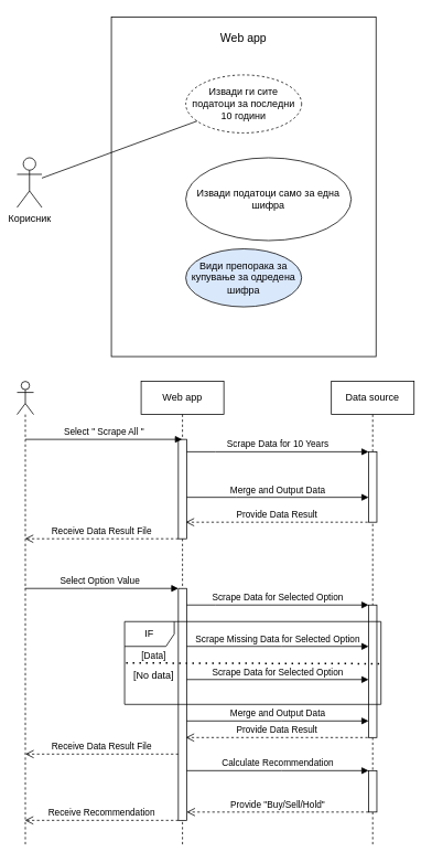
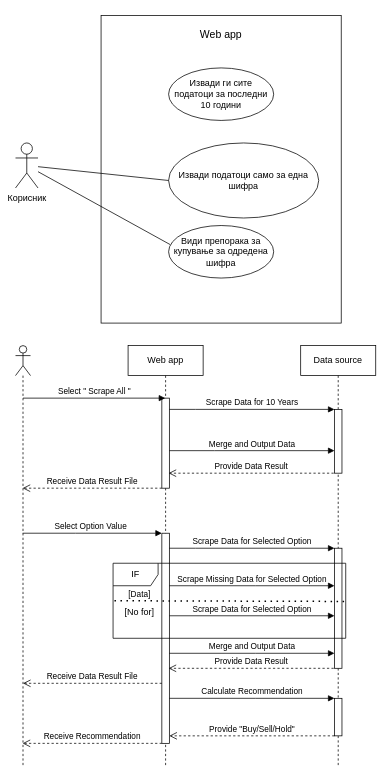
  <mxCell id="0" />
  <mxCell id="1" parent="0" />
  <mxCell id="2" value="Корисник" style="shape=umlActor;verticalLabelPosition=bottom;verticalAlign=top;html=1;" vertex="1" parent="1"><mxGeometry x="20" y="190" width="30" height="60" as="geometry" /></mxCell>
  <mxCell id="3" value="" style="rounded=0;whiteSpace=wrap;html=1;" vertex="1" parent="1"><mxGeometry x="134" y="20" width="320" height="410" as="geometry" /></mxCell>
- <mxCell id="4" value="Извади ги сите податоци за последни 10 години" style="ellipse;whiteSpace=wrap;html=1;dashed=1;" vertex="1" parent="1"><mxGeometry x="224" y="90" width="140" height="70" as="geometry" /></mxCell>
+ <mxCell id="4" value="Извади ги сите податоци за последни 10 години" style="ellipse;whiteSpace=wrap;html=1;" vertex="1" parent="1"><mxGeometry x="224" y="90" width="140" height="70" as="geometry" /></mxCell>
  <mxCell id="5" value="&lt;font style=&quot;font-size: 14px;&quot;&gt;Web app&lt;/font&gt;" style="text;html=1;align=center;verticalAlign=middle;whiteSpace=wrap;rounded=0;" vertex="1" parent="1"><mxGeometry x="264" y="30" width="60" height="30" as="geometry" /></mxCell>
  <mxCell id="6" value="Извади податоци само за една шифра" style="ellipse;whiteSpace=wrap;html=1;" vertex="1" parent="1"><mxGeometry x="224" y="190" width="200" height="100" as="geometry" /></mxCell>
- <mxCell id="7" value="Види препорака за купување за одредена шифра" style="ellipse;whiteSpace=wrap;html=1;fillColor=#dae8fc;" vertex="1" parent="1"><mxGeometry x="224" y="300" width="140" height="70" as="geometry" /></mxCell>
- <mxCell id="9" value="" style="endArrow=none;html=1;rounded=0;" edge="1" parent="1" source="2" target="4"><mxGeometry width="50" height="50" relative="1" as="geometry"><mxPoint x="70" y="260" as="sourcePoint" /><mxPoint x="110" y="220" as="targetPoint" /></mxGeometry></mxCell>
+ <mxCell id="7" value="Види препорака за купување за одредена шифра" style="ellipse;whiteSpace=wrap;html=1;" vertex="1" parent="1"><mxGeometry x="224" y="300" width="140" height="70" as="geometry" /></mxCell>
+ <mxCell id="8" value="" style="endArrow=none;html=1;rounded=0;entryX=0;entryY=0.5;entryDx=0;entryDy=0;" edge="1" parent="1" source="2" target="6"><mxGeometry width="50" height="50" relative="1" as="geometry"><mxPoint x="40" y="150" as="sourcePoint" /><mxPoint x="235" y="141" as="targetPoint" /></mxGeometry></mxCell>
+ <mxCell id="9" value="" style="endArrow=none;html=1;rounded=0;entryX=0.015;entryY=0.363;entryDx=0;entryDy=0;entryPerimeter=0;" edge="1" parent="1" source="2" target="7"><mxGeometry width="50" height="50" relative="1" as="geometry"><mxPoint x="70" y="260" as="sourcePoint" /><mxPoint x="110" y="220" as="targetPoint" /></mxGeometry></mxCell>
  <mxCell id="10" value="" style="shape=umlLifeline;perimeter=lifelinePerimeter;whiteSpace=wrap;html=1;container=1;dropTarget=0;collapsible=0;recursiveResize=0;outlineConnect=0;portConstraint=eastwest;newEdgeStyle={&quot;curved&quot;:0,&quot;rounded&quot;:0};participant=umlActor;" vertex="1" parent="1"><mxGeometry x="20" y="460" width="20" height="560" as="geometry" /></mxCell>
  <mxCell id="11" value="Web app" style="shape=umlLifeline;perimeter=lifelinePerimeter;whiteSpace=wrap;html=1;container=1;dropTarget=0;collapsible=0;recursiveResize=0;outlineConnect=0;portConstraint=eastwest;newEdgeStyle={&quot;curved&quot;:0,&quot;rounded&quot;:0};" vertex="1" parent="1"><mxGeometry x="170" y="460" width="100" height="560" as="geometry" /></mxCell>
  <mxCell id="12" value="" style="html=1;points=[[0,0,0,0,5],[0,1,0,0,-5],[1,0,0,0,5],[1,1,0,0,-5]];perimeter=orthogonalPerimeter;outlineConnect=0;targetShapes=umlLifeline;portConstraint=eastwest;newEdgeStyle={&quot;curved&quot;:0,&quot;rounded&quot;:0};" vertex="1" parent="11"><mxGeometry x="45" y="70" width="10" height="120" as="geometry" /></mxCell>
  <mxCell id="13" value="" style="html=1;points=[[0,0,0,0,5],[0,1,0,0,-5],[1,0,0,0,5],[1,1,0,0,-5]];perimeter=orthogonalPerimeter;outlineConnect=0;targetShapes=umlLifeline;portConstraint=eastwest;newEdgeStyle={&quot;curved&quot;:0,&quot;rounded&quot;:0};" vertex="1" parent="11"><mxGeometry x="45" y="250" width="10" height="280" as="geometry" /></mxCell>
  <mxCell id="14" value="Data source" style="shape=umlLifeline;perimeter=lifelinePerimeter;whiteSpace=wrap;html=1;container=1;dropTarget=0;collapsible=0;recursiveResize=0;outlineConnect=0;portConstraint=eastwest;newEdgeStyle={&quot;curved&quot;:0,&quot;rounded&quot;:0};" vertex="1" parent="1"><mxGeometry x="400" y="460" width="100" height="560" as="geometry" /></mxCell>
  <mxCell id="15" value="" style="html=1;points=[[0,0,0,0,5],[0,1,0,0,-5],[1,0,0,0,5],[1,1,0,0,-5]];perimeter=orthogonalPerimeter;outlineConnect=0;targetShapes=umlLifeline;portConstraint=eastwest;newEdgeStyle={&quot;curved&quot;:0,&quot;rounded&quot;:0};" vertex="1" parent="14"><mxGeometry x="45" y="85" width="10" height="85" as="geometry" /></mxCell>
  <mxCell id="16" value="" style="html=1;points=[[0,0,0,0,5],[0,1,0,0,-5],[1,0,0,0,5],[1,1,0,0,-5]];perimeter=orthogonalPerimeter;outlineConnect=0;targetShapes=umlLifeline;portConstraint=eastwest;newEdgeStyle={&quot;curved&quot;:0,&quot;rounded&quot;:0};" vertex="1" parent="14"><mxGeometry x="45" y="270" width="10" height="160" as="geometry" /></mxCell>
  <mxCell id="17" value="" style="html=1;points=[[0,0,0,0,5],[0,1,0,0,-5],[1,0,0,0,5],[1,1,0,0,-5]];perimeter=orthogonalPerimeter;outlineConnect=0;targetShapes=umlLifeline;portConstraint=eastwest;newEdgeStyle={&quot;curved&quot;:0,&quot;rounded&quot;:0};" vertex="1" parent="14"><mxGeometry x="45" y="470" width="10" height="50" as="geometry" /></mxCell>
  <mxCell id="18" value="Select &quot; Scrape All &quot;" style="html=1;verticalAlign=bottom;endArrow=block;curved=0;rounded=0;" edge="1" parent="1" target="11"><mxGeometry width="80" relative="1" as="geometry"><mxPoint x="30" y="530" as="sourcePoint" /><mxPoint x="110" y="530" as="targetPoint" /></mxGeometry></mxCell>
  <mxCell id="19" value="Scrape Data for 10 Years" style="html=1;verticalAlign=bottom;endArrow=block;curved=0;rounded=0;" edge="1" parent="1" source="12" target="15"><mxGeometry width="80" relative="1" as="geometry"><mxPoint x="200" y="545" as="sourcePoint" /><mxPoint x="373.5" y="545" as="targetPoint" /><Array as="points"><mxPoint x="260" y="545" /></Array></mxGeometry></mxCell>
  <mxCell id="20" value="Merge and Output Data" style="html=1;verticalAlign=bottom;endArrow=block;curved=0;rounded=0;" edge="1" parent="1" source="12" target="15"><mxGeometry width="80" relative="1" as="geometry"><mxPoint x="210" y="600" as="sourcePoint" /><mxPoint x="374" y="600" as="targetPoint" /><Array as="points"><mxPoint x="285" y="600" /></Array></mxGeometry></mxCell>
  <mxCell id="21" value="Provide Data Result" style="html=1;verticalAlign=bottom;endArrow=open;dashed=1;endSize=8;curved=0;rounded=0;" edge="1" parent="1"><mxGeometry relative="1" as="geometry"><mxPoint x="444" y="630" as="sourcePoint" /><mxPoint x="224" y="630" as="targetPoint" /></mxGeometry></mxCell>
  <mxCell id="22" value="Receive Data Result File" style="html=1;verticalAlign=bottom;endArrow=open;dashed=1;endSize=8;curved=0;rounded=0;" edge="1" parent="1" source="12" target="10"><mxGeometry relative="1" as="geometry"><mxPoint x="200" y="650" as="sourcePoint" /><mxPoint x="120" y="650" as="targetPoint" /><Array as="points"><mxPoint x="130" y="650" /></Array></mxGeometry></mxCell>
  <mxCell id="23" value="Select Option Value" style="html=1;verticalAlign=bottom;endArrow=block;curved=0;rounded=0;" edge="1" parent="1" source="10" target="13"><mxGeometry x="-0.027" width="80" relative="1" as="geometry"><mxPoint x="30" y="680" as="sourcePoint" /><mxPoint x="110" y="680" as="targetPoint" /><Array as="points"><mxPoint x="30" y="710" /><mxPoint x="100" y="710" /></Array><mxPoint as="offset" /></mxGeometry></mxCell>
  <mxCell id="24" value="Scrape Data for Selected Option" style="html=1;verticalAlign=bottom;endArrow=block;curved=0;rounded=0;" edge="1" parent="1" source="13" target="16"><mxGeometry width="80" relative="1" as="geometry"><mxPoint x="210" y="690" as="sourcePoint" /><mxPoint x="290" y="690" as="targetPoint" /><Array as="points"><mxPoint x="260" y="730" /></Array></mxGeometry></mxCell>
  <mxCell id="25" value="IF" style="shape=umlFrame;whiteSpace=wrap;html=1;pointerEvents=0;width=60;height=30;" vertex="1" parent="1"><mxGeometry x="150" y="750" width="310" height="100" as="geometry" /></mxCell>
  <mxCell id="26" value="" style="endArrow=none;dashed=1;html=1;dashPattern=1 3;strokeWidth=2;rounded=0;entryX=0.994;entryY=0.607;entryDx=0;entryDy=0;entryPerimeter=0;exitX=0.006;exitY=0.598;exitDx=0;exitDy=0;exitPerimeter=0;" edge="1" parent="1"><mxGeometry width="50" height="50" relative="1" as="geometry"><mxPoint x="151.86" y="800" as="sourcePoint" /><mxPoint x="458.14" y="800.9" as="targetPoint" /></mxGeometry></mxCell>
- <mxCell id="27" value="[No data]" style="text;html=1;align=center;verticalAlign=middle;resizable=0;points=[];autosize=1;strokeColor=none;fillColor=none;" vertex="1" parent="1"><mxGeometry x="150" y="800" width="70" height="30" as="geometry" /></mxCell>
+ <mxCell id="27" value="[No for]" style="text;html=1;align=center;verticalAlign=middle;resizable=0;points=[];autosize=1;strokeColor=none;fillColor=none;" vertex="1" parent="1"><mxGeometry x="150" y="800" width="70" height="30" as="geometry" /></mxCell>
  <mxCell id="28" value="&lt;font style=&quot;font-size: 11px;&quot;&gt;[Data]&lt;/font&gt;" style="text;html=1;align=center;verticalAlign=bottom;resizable=0;points=[];autosize=1;strokeColor=none;fillColor=none;" vertex="1" parent="1"><mxGeometry x="160" y="770" width="50" height="30" as="geometry" /></mxCell>
  <mxCell id="29" value="Scrape Missing Data for Selected Option" style="html=1;verticalAlign=bottom;endArrow=block;curved=0;rounded=0;" edge="1" parent="1" source="13" target="16"><mxGeometry width="80" relative="1" as="geometry"><mxPoint x="220" y="760" as="sourcePoint" /><mxPoint x="300" y="760" as="targetPoint" /><Array as="points"><mxPoint x="340" y="780" /></Array></mxGeometry></mxCell>
  <mxCell id="30" value="Scrape Data for Selected Option" style="html=1;verticalAlign=bottom;endArrow=block;curved=0;rounded=0;" edge="1" parent="1" source="13" target="16"><mxGeometry width="80" relative="1" as="geometry"><mxPoint x="234" y="830" as="sourcePoint" /><mxPoint x="454" y="830" as="targetPoint" /><Array as="points"><mxPoint x="350" y="820" /></Array></mxGeometry></mxCell>
  <mxCell id="31" value="Merge and Output Data" style="html=1;verticalAlign=bottom;endArrow=block;curved=0;rounded=0;" edge="1" parent="1" source="13" target="16"><mxGeometry width="80" relative="1" as="geometry"><mxPoint x="230" y="860" as="sourcePoint" /><mxPoint x="310" y="860" as="targetPoint" /><Array as="points"><mxPoint x="340" y="870" /></Array></mxGeometry></mxCell>
  <mxCell id="32" value="Provide Data Result" style="html=1;verticalAlign=bottom;endArrow=open;dashed=1;endSize=8;curved=0;rounded=0;" edge="1" parent="1"><mxGeometry relative="1" as="geometry"><mxPoint x="444" y="890" as="sourcePoint" /><mxPoint x="224" y="890" as="targetPoint" /></mxGeometry></mxCell>
  <mxCell id="33" value="Receive Data Result File" style="html=1;verticalAlign=bottom;endArrow=open;dashed=1;endSize=8;curved=0;rounded=0;" edge="1" parent="1"><mxGeometry relative="1" as="geometry"><mxPoint x="215" y="910" as="sourcePoint" /><mxPoint x="30" y="910" as="targetPoint" /><Array as="points"><mxPoint x="130" y="910" /></Array></mxGeometry></mxCell>
  <mxCell id="34" value="Receive Recommendation" style="html=1;verticalAlign=bottom;endArrow=open;dashed=1;endSize=8;curved=0;rounded=0;" edge="1" parent="1" source="13" target="10"><mxGeometry relative="1" as="geometry"><mxPoint x="210" y="980" as="sourcePoint" /><mxPoint x="25" y="980" as="targetPoint" /><Array as="points"><mxPoint x="130" y="990" /></Array></mxGeometry></mxCell>
  <mxCell id="35" value="Calculate Recommendation" style="html=1;verticalAlign=bottom;endArrow=block;curved=0;rounded=0;" edge="1" parent="1" source="13" target="17"><mxGeometry width="80" relative="1" as="geometry"><mxPoint x="264" y="930" as="sourcePoint" /><mxPoint x="370" y="930" as="targetPoint" /><Array as="points"><mxPoint x="340" y="930" /></Array></mxGeometry></mxCell>
  <mxCell id="36" value="Provide &quot;Buy/Sell/Hold&quot;" style="html=1;verticalAlign=bottom;endArrow=open;dashed=1;endSize=8;curved=0;rounded=0;" edge="1" parent="1" source="17" target="13"><mxGeometry relative="1" as="geometry"><mxPoint x="484" y="960" as="sourcePoint" /><mxPoint x="264" y="960" as="targetPoint" /><Array as="points"><mxPoint x="330" y="980" /></Array></mxGeometry></mxCell>
